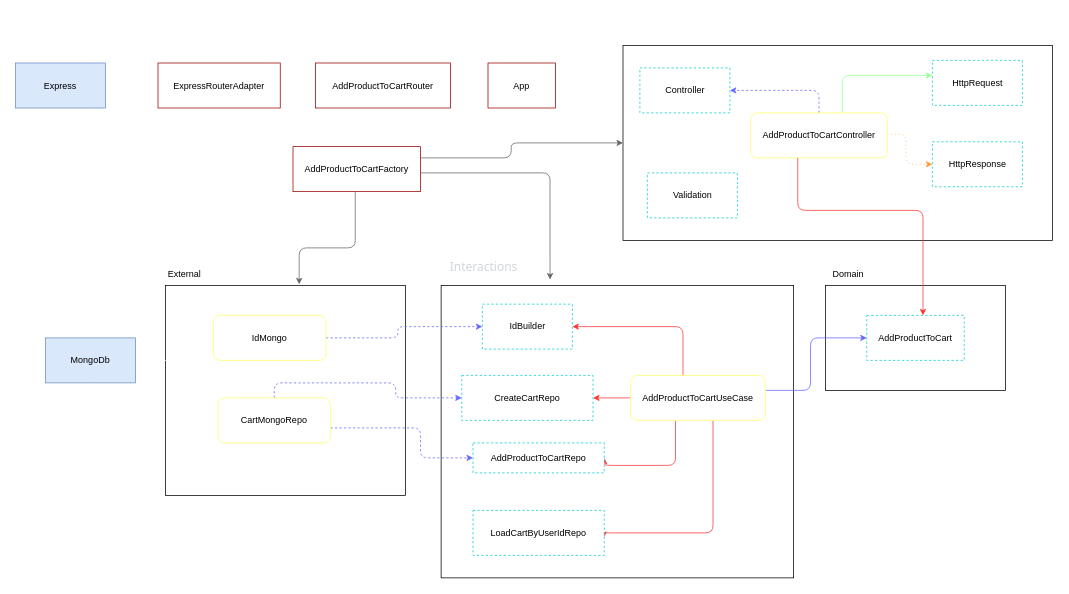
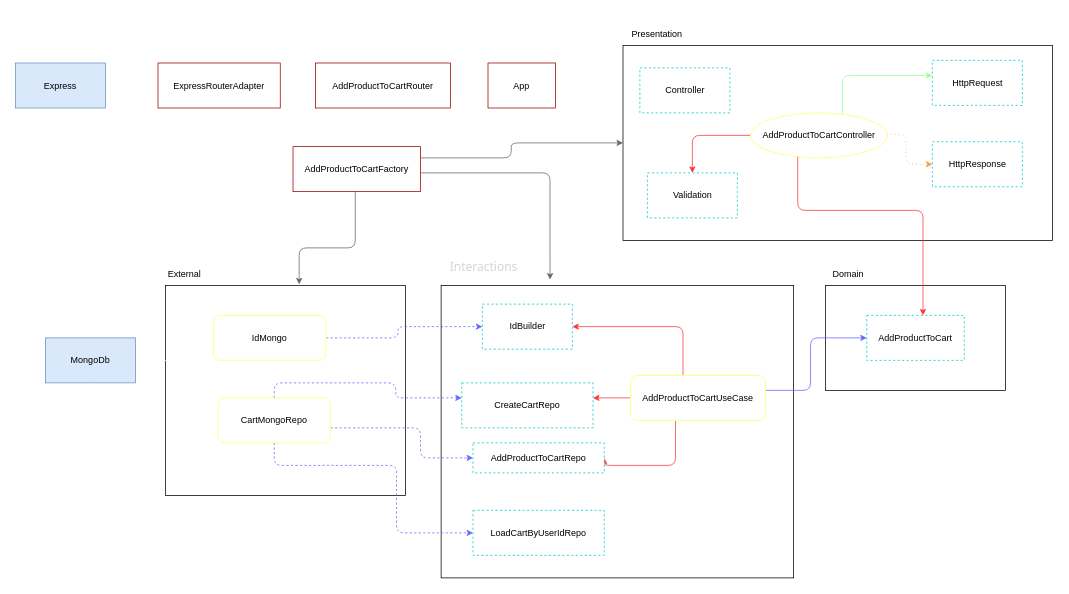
  <mxCell id="0" />
  <mxCell id="1" parent="0" />
  <mxCell id="2" value="" style="rounded=0;whiteSpace=wrap;html=1;" vertex="1" parent="1"><mxGeometry x="830" y="60" width="572.5" height="260" as="geometry" /></mxCell>
  <mxCell id="3" style="edgeStyle=orthogonalEdgeStyle;html=1;strokeColor=#99ff99;" edge="1" parent="1" source="7" target="10"><mxGeometry relative="1" as="geometry"><Array as="points"><mxPoint x="1122.5" y="100" /></Array></mxGeometry></mxCell>
  <mxCell id="4" style="edgeStyle=orthogonalEdgeStyle;html=1;strokeColor=#ff9933;dashed=1;dashPattern=1 4;" edge="1" parent="1" source="7" target="11"><mxGeometry relative="1" as="geometry"><Array as="points"><mxPoint x="1207.5" y="178.5" /><mxPoint x="1207.5" y="218.5" /></Array></mxGeometry></mxCell>
- <mxCell id="6" style="edgeStyle=orthogonalEdgeStyle;html=1;entryX=1;entryY=0.5;entryDx=0;entryDy=0;strokeColor=#6666FF;fillColor=#a20025;dashed=1;" edge="1" parent="1" source="7" target="9"><mxGeometry relative="1" as="geometry"><Array as="points"><mxPoint x="1091" y="120" /></Array></mxGeometry></mxCell>
- <mxCell id="7" value="AddProductToCartController" style="rounded=1;whiteSpace=wrap;html=1;strokeColor=#FFFF66;" vertex="1" parent="1"><mxGeometry x="1000" y="150" width="182.5" height="60" as="geometry" /></mxCell>
+ <mxCell id="5" style="edgeStyle=orthogonalEdgeStyle;html=1;entryX=0.5;entryY=0;entryDx=0;entryDy=0;strokeColor=#ff3333;" edge="1" parent="1" source="7" target="12"><mxGeometry relative="1" as="geometry" /></mxCell>
+ <mxCell id="7" value="AddProductToCartController" style="ellipse;whiteSpace=wrap;html=1;strokeColor=#FFFF66;" vertex="1" parent="1"><mxGeometry x="1000" y="150" width="182.5" height="60" as="geometry" /></mxCell>
+ <mxCell id="8" value="Presentation" style="text;html=1;strokeColor=none;fillColor=none;align=center;verticalAlign=middle;whiteSpace=wrap;rounded=0;" vertex="1" parent="1"><mxGeometry x="830" y="30" width="90.5" height="30" as="geometry" /></mxCell>
  <mxCell id="9" value="Controller" style="rounded=0;whiteSpace=wrap;html=1;strokeColor=#00CCCC;dashed=1;" vertex="1" parent="1"><mxGeometry x="852.5" y="90" width="120" height="60" as="geometry" /></mxCell>
  <mxCell id="10" value="HttpRequest" style="rounded=0;whiteSpace=wrap;html=1;strokeColor=#00CCCC;dashed=1;" vertex="1" parent="1"><mxGeometry x="1242.5" y="80" width="120" height="60" as="geometry" /></mxCell>
  <mxCell id="11" value="HttpResponse" style="rounded=0;whiteSpace=wrap;html=1;strokeColor=#00CCCC;dashed=1;" vertex="1" parent="1"><mxGeometry x="1242.5" y="188.5" width="120" height="60" as="geometry" /></mxCell>
  <mxCell id="12" value="Validation" style="rounded=0;whiteSpace=wrap;html=1;strokeColor=#00CCCC;dashed=1;" vertex="1" parent="1"><mxGeometry x="862.5" y="230" width="120" height="60" as="geometry" /></mxCell>
  <mxCell id="13" value="" style="rounded=0;whiteSpace=wrap;html=1;" vertex="1" parent="1"><mxGeometry x="1100" y="380" width="240" height="140" as="geometry" /></mxCell>
  <mxCell id="14" value="Domain" style="text;html=1;align=center;verticalAlign=middle;resizable=0;points=[];autosize=1;strokeColor=none;fillColor=none;" vertex="1" parent="1"><mxGeometry x="1100" y="350" width="60" height="30" as="geometry" /></mxCell>
  <mxCell id="15" value="AddProductToCart" style="rounded=0;whiteSpace=wrap;html=1;strokeColor=#00CCCC;dashed=1;" vertex="1" parent="1"><mxGeometry x="1155" y="420" width="130" height="60" as="geometry" /></mxCell>
  <mxCell id="16" style="edgeStyle=orthogonalEdgeStyle;html=1;strokeColor=#FF3333;" edge="1" parent="1" source="7" target="15"><mxGeometry relative="1" as="geometry"><Array as="points"><mxPoint x="1063" y="280" /><mxPoint x="1230" y="280" /></Array></mxGeometry></mxCell>
  <mxCell id="17" value="" style="rounded=0;whiteSpace=wrap;html=1;" vertex="1" parent="1"><mxGeometry x="587.5" y="380" width="470" height="390" as="geometry" /></mxCell>
  <mxCell id="18" style="edgeStyle=orthogonalEdgeStyle;html=1;strokeColor=#ff3333;" edge="1" parent="1" source="23" target="25"><mxGeometry relative="1" as="geometry"><Array as="points"><mxPoint x="703" y="510" /></Array></mxGeometry></mxCell>
  <mxCell id="19" style="edgeStyle=orthogonalEdgeStyle;html=1;strokeColor=#6666FF;fillColor=#a20025;dashed=0;" edge="1" parent="1" source="23" target="15"><mxGeometry relative="1" as="geometry"><Array as="points"><mxPoint x="1080" y="520" /><mxPoint x="1080" y="450" /></Array></mxGeometry></mxCell>
  <mxCell id="20" style="edgeStyle=orthogonalEdgeStyle;html=1;entryX=1;entryY=0.5;entryDx=0;entryDy=0;strokeColor=#FF3333;" edge="1" parent="1" source="23" target="26"><mxGeometry relative="1" as="geometry"><Array as="points"><mxPoint x="910" y="435" /></Array></mxGeometry></mxCell>
- <mxCell id="21" style="edgeStyle=orthogonalEdgeStyle;html=1;entryX=0.996;entryY=0.613;entryDx=0;entryDy=0;entryPerimeter=0;strokeColor=#FF3333;" edge="1" parent="1" source="23" target="51"><mxGeometry relative="1" as="geometry"><Array as="points"><mxPoint x="950" y="710" /><mxPoint x="804" y="710" /></Array></mxGeometry></mxCell>
  <mxCell id="22" style="edgeStyle=orthogonalEdgeStyle;html=1;entryX=1;entryY=0.5;entryDx=0;entryDy=0;strokeColor=#FF3333;fillColor=#a20025;" edge="1" parent="1" source="23" target="52"><mxGeometry relative="1" as="geometry"><Array as="points"><mxPoint x="900" y="620" /></Array></mxGeometry></mxCell>
  <mxCell id="23" value="AddProductToCartUseCase" style="rounded=1;whiteSpace=wrap;html=1;strokeColor=#FFFF66;" vertex="1" parent="1"><mxGeometry x="840" y="500" width="180" height="60" as="geometry" /></mxCell>
  <mxCell id="24" value="&lt;div style=&quot;text-align: start;&quot;&gt;&lt;span style=&quot;background-color: initial; font-size: 16px;&quot;&gt;&lt;font face=&quot;Söhne, ui-sans-serif, system-ui, -apple-system, Segoe UI, Roboto, Ubuntu, Cantarell, Noto Sans, sans-serif, Helvetica Neue, Arial, Apple Color Emoji, Segoe UI Emoji, Segoe UI Symbol, Noto Color Emoji&quot; color=&quot;#d1d5db&quot;&gt;Interactions&lt;/font&gt;&lt;/span&gt;&lt;/div&gt;" style="text;html=1;strokeColor=none;fillColor=none;align=center;verticalAlign=middle;whiteSpace=wrap;rounded=0;" vertex="1" parent="1"><mxGeometry x="587.5" y="340" width="112.5" height="30" as="geometry" /></mxCell>
- <mxCell id="25" value="CreateCartRepo" style="rounded=0;whiteSpace=wrap;html=1;strokeColor=#00CCCC;dashed=1;" vertex="1" parent="1"><mxGeometry x="615" y="500" width="175" height="60" as="geometry" /></mxCell>
+ <mxCell id="25" value="CreateCartRepo" style="rounded=0;whiteSpace=wrap;html=1;strokeColor=#00CCCC;dashed=1;" vertex="1" parent="1"><mxGeometry x="615" y="510" width="175" height="60" as="geometry" /></mxCell>
  <mxCell id="26" value="IdBuilder" style="rounded=0;whiteSpace=wrap;html=1;strokeColor=#00CCCC;dashed=1;" vertex="1" parent="1"><mxGeometry x="642.5" y="405" width="120" height="60" as="geometry" /></mxCell>
  <mxCell id="27" value="" style="rounded=0;whiteSpace=wrap;html=1;" vertex="1" parent="1"><mxGeometry x="220" y="380" width="320" height="280" as="geometry" /></mxCell>
  <mxCell id="28" value="External" style="text;html=1;align=center;verticalAlign=middle;resizable=0;points=[];autosize=1;strokeColor=none;fillColor=none;" vertex="1" parent="1"><mxGeometry x="210" y="350" width="70" height="30" as="geometry" /></mxCell>
  <mxCell id="29" style="edgeStyle=orthogonalEdgeStyle;html=1;entryX=1;entryY=0.5;entryDx=0;entryDy=0;dashed=1;strokeColor=#FFFFFF;fontColor=default;fillColor=#a20025;" edge="1" parent="1" source="31" target="32"><mxGeometry relative="1" as="geometry" /></mxCell>
  <mxCell id="30" style="edgeStyle=orthogonalEdgeStyle;html=1;strokeColor=#6666FF;fillColor=#a20025;dashed=1;" edge="1" parent="1" source="31" target="26"><mxGeometry relative="1" as="geometry"><Array as="points"><mxPoint x="530" y="450" /><mxPoint x="530" y="435" /></Array></mxGeometry></mxCell>
  <mxCell id="31" value="IdMongo" style="rounded=1;whiteSpace=wrap;html=1;strokeColor=#FFFF66;" vertex="1" parent="1"><mxGeometry x="284" y="420" width="150" height="60" as="geometry" /></mxCell>
  <mxCell id="32" value="&lt;font color=&quot;#000000&quot;&gt;MongoDb&lt;/font&gt;" style="rounded=0;whiteSpace=wrap;html=1;fillColor=#dae8fc;strokeColor=#6c8ebf;" vertex="1" parent="1"><mxGeometry x="60" y="450" width="120" height="60" as="geometry" /></mxCell>
  <mxCell id="33" style="edgeStyle=orthogonalEdgeStyle;html=1;entryX=0.5;entryY=1;entryDx=0;entryDy=0;dashed=1;strokeColor=#FFFFFF;fontColor=default;fillColor=#a20025;" edge="1" parent="1" source="37" target="32"><mxGeometry relative="1" as="geometry" /></mxCell>
  <mxCell id="34" style="edgeStyle=orthogonalEdgeStyle;html=1;strokeColor=#6666FF;fillColor=#a20025;dashed=1;" edge="1" parent="1" source="37" target="25"><mxGeometry relative="1" as="geometry"><Array as="points"><mxPoint x="365" y="510" /><mxPoint x="527" y="510" /><mxPoint x="527" y="530" /></Array></mxGeometry></mxCell>
+ <mxCell id="35" style="edgeStyle=orthogonalEdgeStyle;html=1;entryX=0;entryY=0.5;entryDx=0;entryDy=0;strokeColor=#6666FF;fillColor=#a20025;dashed=1;" edge="1" parent="1" source="37" target="51"><mxGeometry relative="1" as="geometry"><Array as="points"><mxPoint x="365" y="620" /><mxPoint x="528" y="620" /><mxPoint x="528" y="710" /></Array></mxGeometry></mxCell>
  <mxCell id="36" style="edgeStyle=orthogonalEdgeStyle;html=1;strokeColor=#6666FF;fillColor=#a20025;dashed=1;" edge="1" parent="1" source="37" target="52"><mxGeometry relative="1" as="geometry"><Array as="points"><mxPoint x="560" y="570" /><mxPoint x="560" y="610" /></Array></mxGeometry></mxCell>
  <mxCell id="37" value="CartMongoRepo" style="rounded=1;whiteSpace=wrap;html=1;strokeColor=#FFFF66;" vertex="1" parent="1"><mxGeometry x="290" y="530" width="150" height="60" as="geometry" /></mxCell>
  <mxCell id="38" value="" style="rounded=0;whiteSpace=wrap;html=1;strokeColor=#FFFFFF;fontColor=#000000;" vertex="1" parent="1"><mxGeometry x="170" y="50" width="610" height="260" as="geometry" /></mxCell>
  <mxCell id="39" value="&lt;font color=&quot;#ffffff&quot;&gt;Main&lt;/font&gt;" style="text;html=1;align=center;verticalAlign=middle;resizable=0;points=[];autosize=1;strokeColor=none;fillColor=none;fontColor=#000000;" vertex="1" parent="1"><mxGeometry x="170" y="20" width="50" height="30" as="geometry" /></mxCell>
  <mxCell id="40" style="edgeStyle=orthogonalEdgeStyle;html=1;entryX=0.557;entryY=-0.005;entryDx=0;entryDy=0;entryPerimeter=0;strokeColor=#666666;" edge="1" parent="1" source="43" target="27"><mxGeometry relative="1" as="geometry"><Array as="points"><mxPoint x="473" y="330" /><mxPoint x="398" y="330" /></Array></mxGeometry></mxCell>
  <mxCell id="41" style="edgeStyle=orthogonalEdgeStyle;html=1;strokeColor=#666666;" edge="1" parent="1" source="43" target="2"><mxGeometry relative="1" as="geometry"><Array as="points"><mxPoint x="681" y="210" /><mxPoint x="681" y="190" /></Array></mxGeometry></mxCell>
  <mxCell id="42" style="edgeStyle=orthogonalEdgeStyle;html=1;entryX=0.309;entryY=-0.02;entryDx=0;entryDy=0;entryPerimeter=0;strokeColor=#666666;" edge="1" parent="1" source="43" target="17"><mxGeometry relative="1" as="geometry"><Array as="points"><mxPoint x="733" y="230" /></Array></mxGeometry></mxCell>
  <mxCell id="43" value="AddProductToCartFactory" style="rounded=0;whiteSpace=wrap;html=1;strokeColor=#990000;gradientColor=none;" vertex="1" parent="1"><mxGeometry x="390" y="195" width="170" height="60" as="geometry" /></mxCell>
  <mxCell id="44" style="edgeStyle=orthogonalEdgeStyle;html=1;strokeColor=#FFFFFF;fontColor=#FFFFFF;dashed=1;" edge="1" parent="1" source="45" target="50"><mxGeometry relative="1" as="geometry" /></mxCell>
  <mxCell id="45" value="ExpressRouterAdapter" style="rounded=0;whiteSpace=wrap;html=1;strokeColor=#990000;gradientColor=none;" vertex="1" parent="1"><mxGeometry x="210" y="83.5" width="163" height="60" as="geometry" /></mxCell>
  <mxCell id="46" style="edgeStyle=orthogonalEdgeStyle;html=1;strokeColor=#FFFFFF;fontColor=#FFFFFF;" edge="1" parent="1" source="47" target="45"><mxGeometry relative="1" as="geometry" /></mxCell>
  <mxCell id="47" value="AddProductToCartRouter" style="rounded=0;whiteSpace=wrap;html=1;strokeColor=#990000;gradientColor=none;" vertex="1" parent="1"><mxGeometry x="420" y="83.5" width="180" height="60" as="geometry" /></mxCell>
  <mxCell id="48" style="edgeStyle=orthogonalEdgeStyle;html=1;entryX=1;entryY=0.5;entryDx=0;entryDy=0;strokeColor=#FFFFFF;fontColor=#FFFFFF;" edge="1" parent="1" source="49" target="47"><mxGeometry relative="1" as="geometry" /></mxCell>
  <mxCell id="49" value="App" style="rounded=0;whiteSpace=wrap;html=1;strokeColor=#990000;gradientColor=none;" vertex="1" parent="1"><mxGeometry x="650" y="83.5" width="90" height="60" as="geometry" /></mxCell>
  <mxCell id="50" value="&lt;font color=&quot;#000000&quot;&gt;Express&lt;/font&gt;" style="rounded=0;whiteSpace=wrap;html=1;fillColor=#dae8fc;strokeColor=#6c8ebf;" vertex="1" parent="1"><mxGeometry x="20" y="83.5" width="120" height="60" as="geometry" /></mxCell>
  <mxCell id="51" value="LoadCartByUserIdRepo" style="rounded=0;whiteSpace=wrap;html=1;strokeColor=#00CCCC;dashed=1;" vertex="1" parent="1"><mxGeometry x="630" y="680" width="175" height="60" as="geometry" /></mxCell>
  <mxCell id="52" value="AddProductToCartRepo" style="rounded=0;whiteSpace=wrap;html=1;strokeColor=#00CCCC;dashed=1;" vertex="1" parent="1"><mxGeometry x="630" y="590" width="175" height="40" as="geometry" /></mxCell>
